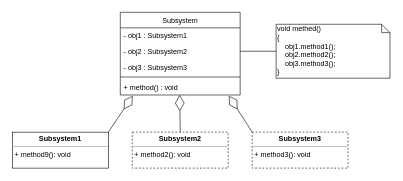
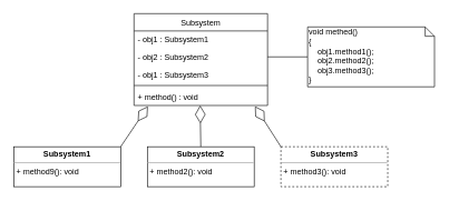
  <mxCell id="0" />
  <mxCell id="1" parent="0" />
  <mxCell id="2" value="Subsystem" style="swimlane;fontStyle=0;childLayout=stackLayout;horizontal=1;startSize=26;fillColor=none;horizontalStack=0;resizeParent=1;resizeParentMax=0;resizeLast=0;collapsible=1;marginBottom=0;" vertex="1" parent="1"><mxGeometry x="200" y="20" width="200" height="138" as="geometry" /></mxCell>
  <mxCell id="3" value="- obj1 : Subsystem1" style="text;strokeColor=none;fillColor=none;align=left;verticalAlign=top;spacingLeft=4;spacingRight=4;overflow=hidden;rotatable=0;points=[[0,0.5],[1,0.5]];portConstraint=eastwest;" vertex="1" parent="2"><mxGeometry y="26" width="200" height="26" as="geometry" /></mxCell>
  <mxCell id="4" value="- obj2 : Subsystem2" style="text;strokeColor=none;fillColor=none;align=left;verticalAlign=top;spacingLeft=4;spacingRight=4;overflow=hidden;rotatable=0;points=[[0,0.5],[1,0.5]];portConstraint=eastwest;" vertex="1" parent="2"><mxGeometry y="52" width="200" height="26" as="geometry" /></mxCell>
- <mxCell id="5" value="- obj3 : Subsystem3" style="text;strokeColor=none;fillColor=none;align=left;verticalAlign=top;spacingLeft=4;spacingRight=4;overflow=hidden;rotatable=0;points=[[0,0.5],[1,0.5]];portConstraint=eastwest;" vertex="1" parent="2"><mxGeometry y="78" width="200" height="26" as="geometry" /></mxCell>
+ <mxCell id="5" value="- obj1 : Subsystem3" style="text;strokeColor=none;fillColor=none;align=left;verticalAlign=top;spacingLeft=4;spacingRight=4;overflow=hidden;rotatable=0;points=[[0,0.5],[1,0.5]];portConstraint=eastwest;" vertex="1" parent="2"><mxGeometry y="78" width="200" height="26" as="geometry" /></mxCell>
  <mxCell id="6" value="" style="line;strokeWidth=1;fillColor=none;align=left;verticalAlign=middle;spacingTop=-1;spacingLeft=3;spacingRight=3;rotatable=0;labelPosition=right;points=[];portConstraint=eastwest;" vertex="1" parent="2"><mxGeometry y="104" width="200" height="8" as="geometry" /></mxCell>
  <mxCell id="7" value="+ method() : void" style="text;strokeColor=none;fillColor=none;align=left;verticalAlign=top;spacingLeft=4;spacingRight=4;overflow=hidden;rotatable=0;points=[[0,0.5],[1,0.5]];portConstraint=eastwest;" vertex="1" parent="2"><mxGeometry y="112" width="200" height="26" as="geometry" /></mxCell>
  <mxCell id="8" value="&lt;p style=&quot;margin: 0px ; margin-top: 4px ; text-align: center&quot;&gt;&lt;b&gt;Subsystem1&lt;/b&gt;&lt;/p&gt;&lt;hr size=&quot;1&quot;&gt;&lt;p style=&quot;margin: 0px ; margin-left: 4px&quot;&gt;+ method9(): void&lt;/p&gt;" style="verticalAlign=top;align=left;overflow=fill;fontSize=12;fontFamily=Helvetica;html=1;" vertex="1" parent="1"><mxGeometry x="20" y="220" width="160" height="60" as="geometry" /></mxCell>
- <mxCell id="9" value="&lt;p style=&quot;margin: 0px ; margin-top: 4px ; text-align: center&quot;&gt;&lt;b&gt;Subsystem2&lt;/b&gt;&lt;/p&gt;&lt;hr size=&quot;1&quot;&gt;&lt;p style=&quot;margin: 0px ; margin-left: 4px&quot;&gt;+ method2(): void&lt;/p&gt;" style="verticalAlign=top;align=left;overflow=fill;fontSize=12;fontFamily=Helvetica;html=1;dashed=1;" vertex="1" parent="1"><mxGeometry x="220" y="220" width="160" height="60" as="geometry" /></mxCell>
+ <mxCell id="9" value="&lt;p style=&quot;margin: 0px ; margin-top: 4px ; text-align: center&quot;&gt;&lt;b&gt;Subsystem2&lt;/b&gt;&lt;/p&gt;&lt;hr size=&quot;1&quot;&gt;&lt;p style=&quot;margin: 0px ; margin-left: 4px&quot;&gt;+ method2(): void&lt;/p&gt;" style="verticalAlign=top;align=left;overflow=fill;fontSize=12;fontFamily=Helvetica;html=1;" vertex="1" parent="1"><mxGeometry x="220" y="220" width="160" height="60" as="geometry" /></mxCell>
  <mxCell id="10" value="&lt;p style=&quot;margin: 0px ; margin-top: 4px ; text-align: center&quot;&gt;&lt;b&gt;Subsystem3&lt;/b&gt;&lt;/p&gt;&lt;hr size=&quot;1&quot;&gt;&lt;p style=&quot;margin: 0px ; margin-left: 4px&quot;&gt;+ method3(): void&lt;/p&gt;" style="verticalAlign=top;align=left;overflow=fill;fontSize=12;fontFamily=Helvetica;html=1;dashed=1;" vertex="1" parent="1"><mxGeometry x="420" y="220" width="160" height="60" as="geometry" /></mxCell>
  <mxCell id="11" value="" style="endArrow=diamondThin;endFill=0;endSize=24;html=1;entryX=0.104;entryY=1.054;entryDx=0;entryDy=0;entryPerimeter=0;exitX=1;exitY=0;exitDx=0;exitDy=0;" edge="1" parent="1" source="8" target="7"><mxGeometry width="160" relative="1" as="geometry"><mxPoint x="180" y="370" as="sourcePoint" /><mxPoint x="280" y="390" as="targetPoint" /></mxGeometry></mxCell>
  <mxCell id="12" value="" style="endArrow=diamondThin;endFill=0;endSize=24;html=1;exitX=0.5;exitY=0;exitDx=0;exitDy=0;" edge="1" parent="1" source="9"><mxGeometry width="160" relative="1" as="geometry"><mxPoint x="280" y="190" as="sourcePoint" /><mxPoint x="299" y="158" as="targetPoint" /></mxGeometry></mxCell>
  <mxCell id="13" value="" style="endArrow=diamondThin;endFill=0;endSize=24;html=1;entryX=0.906;entryY=1.049;entryDx=0;entryDy=0;entryPerimeter=0;exitX=0;exitY=0;exitDx=0;exitDy=0;" edge="1" parent="1" source="10" target="7"><mxGeometry width="160" relative="1" as="geometry"><mxPoint x="470" y="159" as="sourcePoint" /><mxPoint x="490" y="360" as="targetPoint" /></mxGeometry></mxCell>
  <mxCell id="14" style="edgeStyle=orthogonalEdgeStyle;rounded=0;orthogonalLoop=1;jettySize=auto;html=1;entryX=1;entryY=0.5;entryDx=0;entryDy=0;endArrow=none;endFill=0;" edge="1" parent="1" source="15" target="4"><mxGeometry relative="1" as="geometry" /></mxCell>
  <mxCell id="15" value="void methed()&lt;br&gt;{&lt;br&gt;&amp;nbsp; &amp;nbsp; obj1.method1();&lt;br&gt;&amp;nbsp; &amp;nbsp; obj2.method2();&lt;br&gt;&amp;nbsp; &amp;nbsp; obj3.method3();&lt;br&gt;}" style="shape=note;whiteSpace=wrap;html=1;size=14;verticalAlign=top;align=left;spacingTop=-6;" vertex="1" parent="1"><mxGeometry x="460" y="40" width="190" height="90" as="geometry" /></mxCell>
